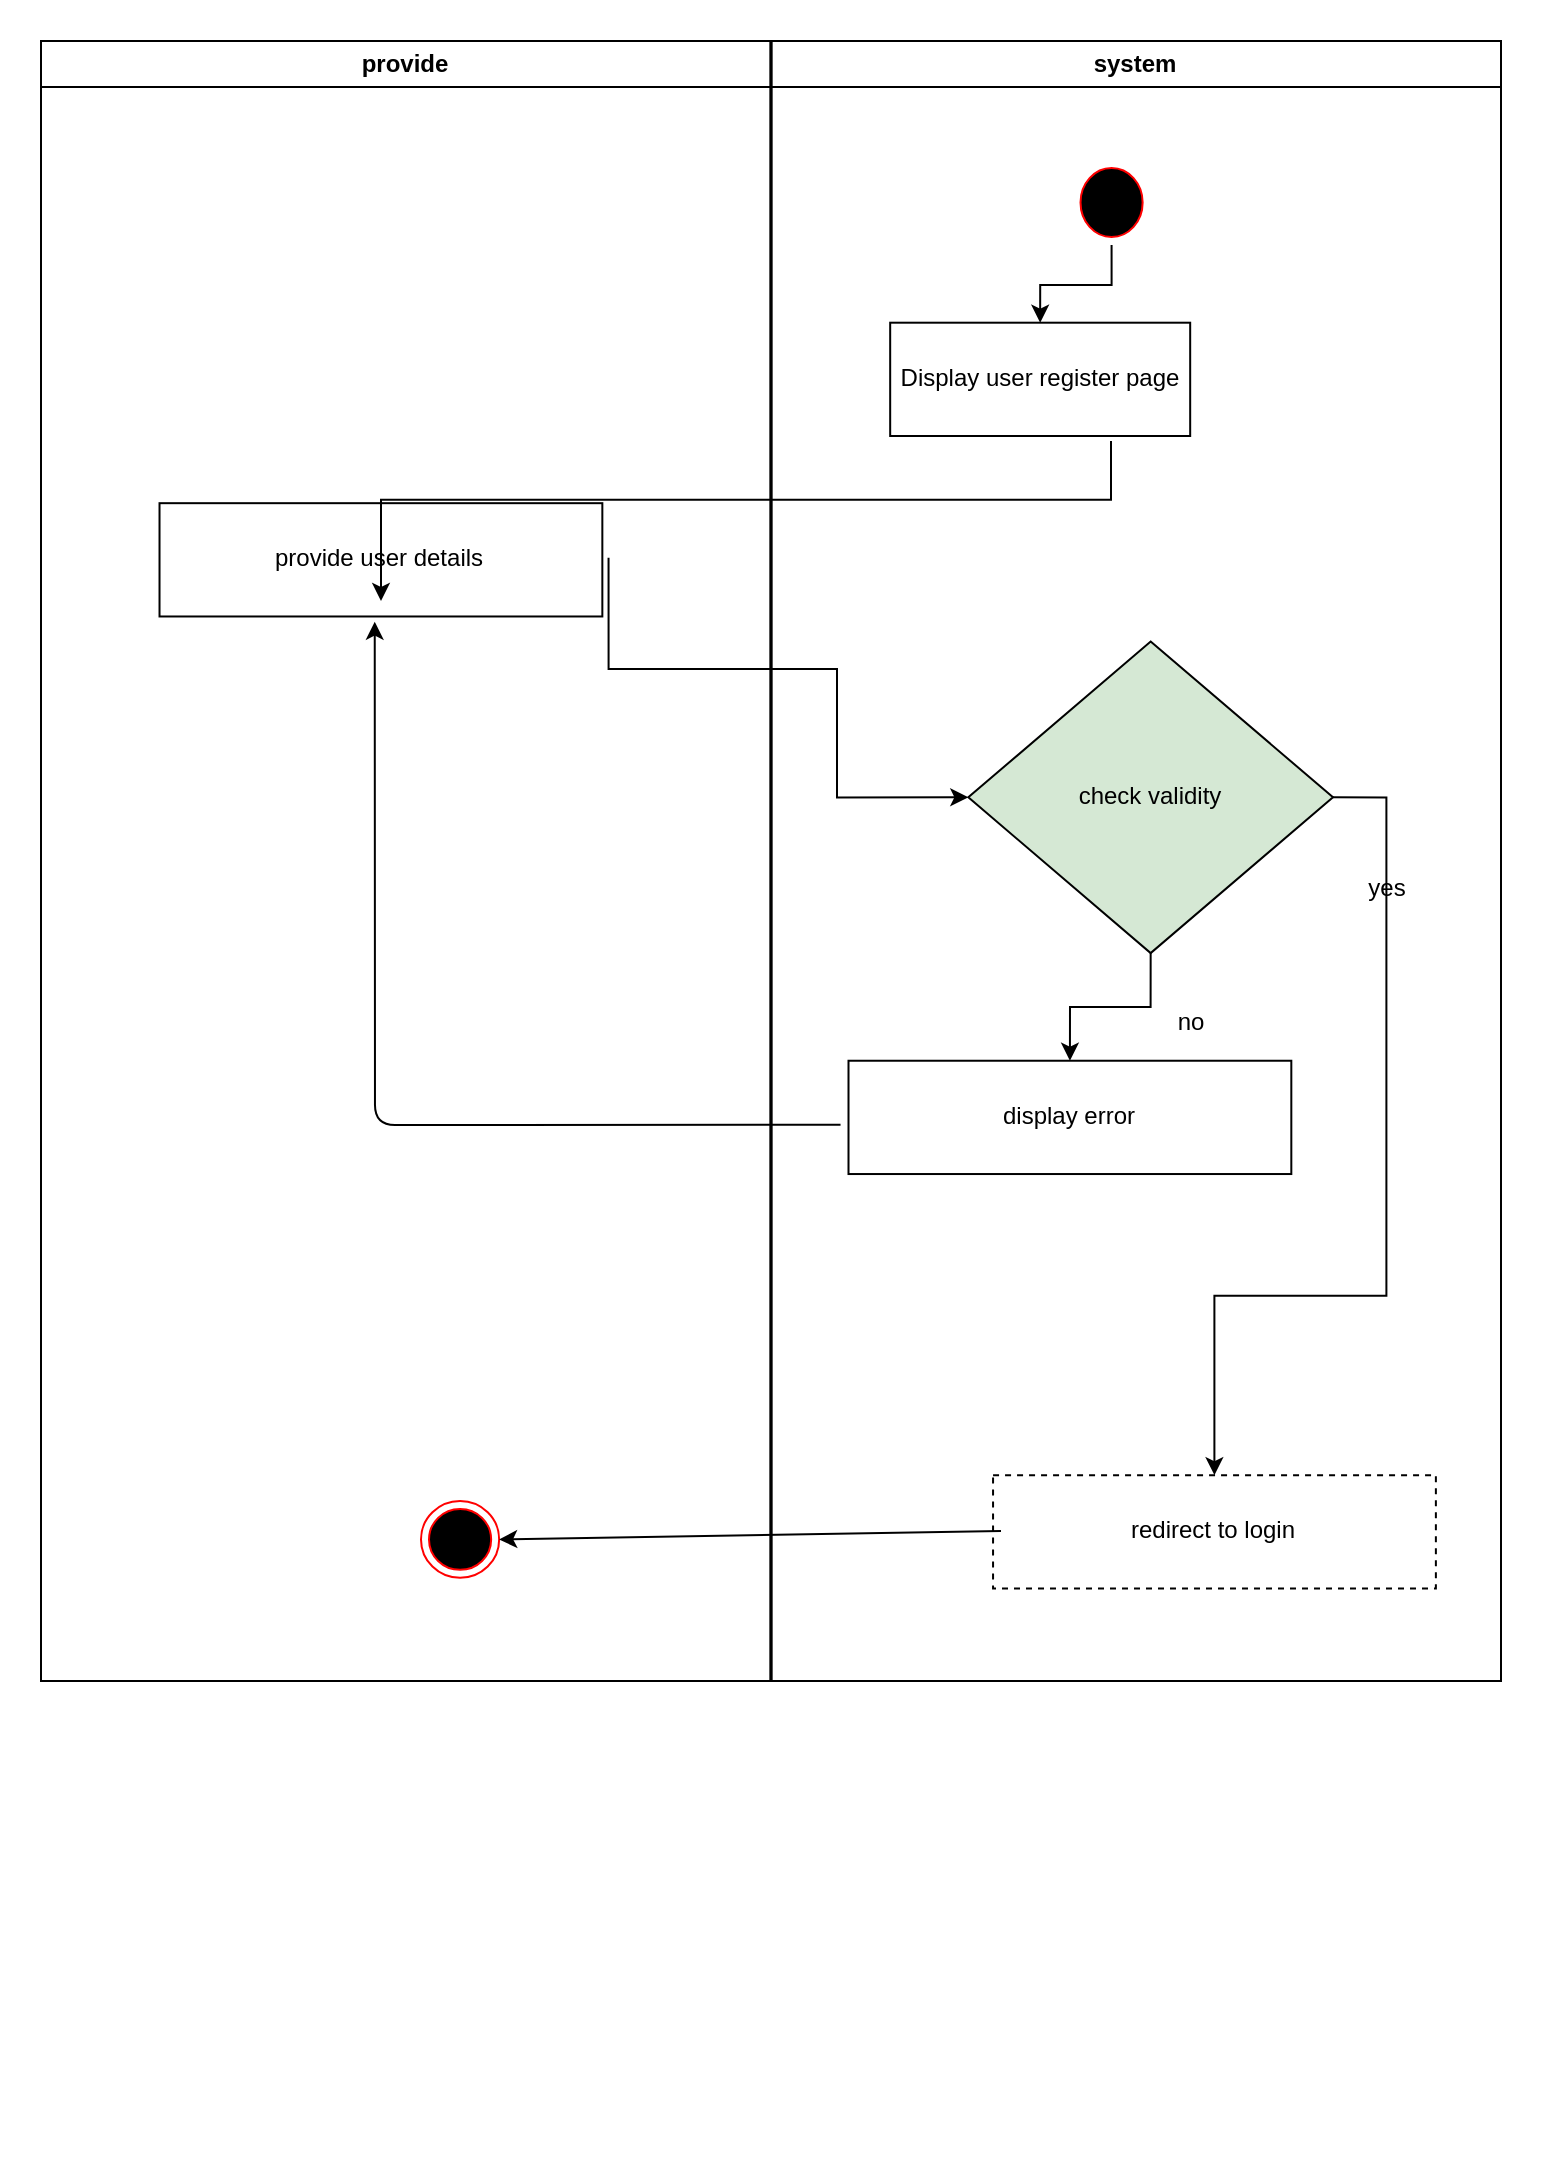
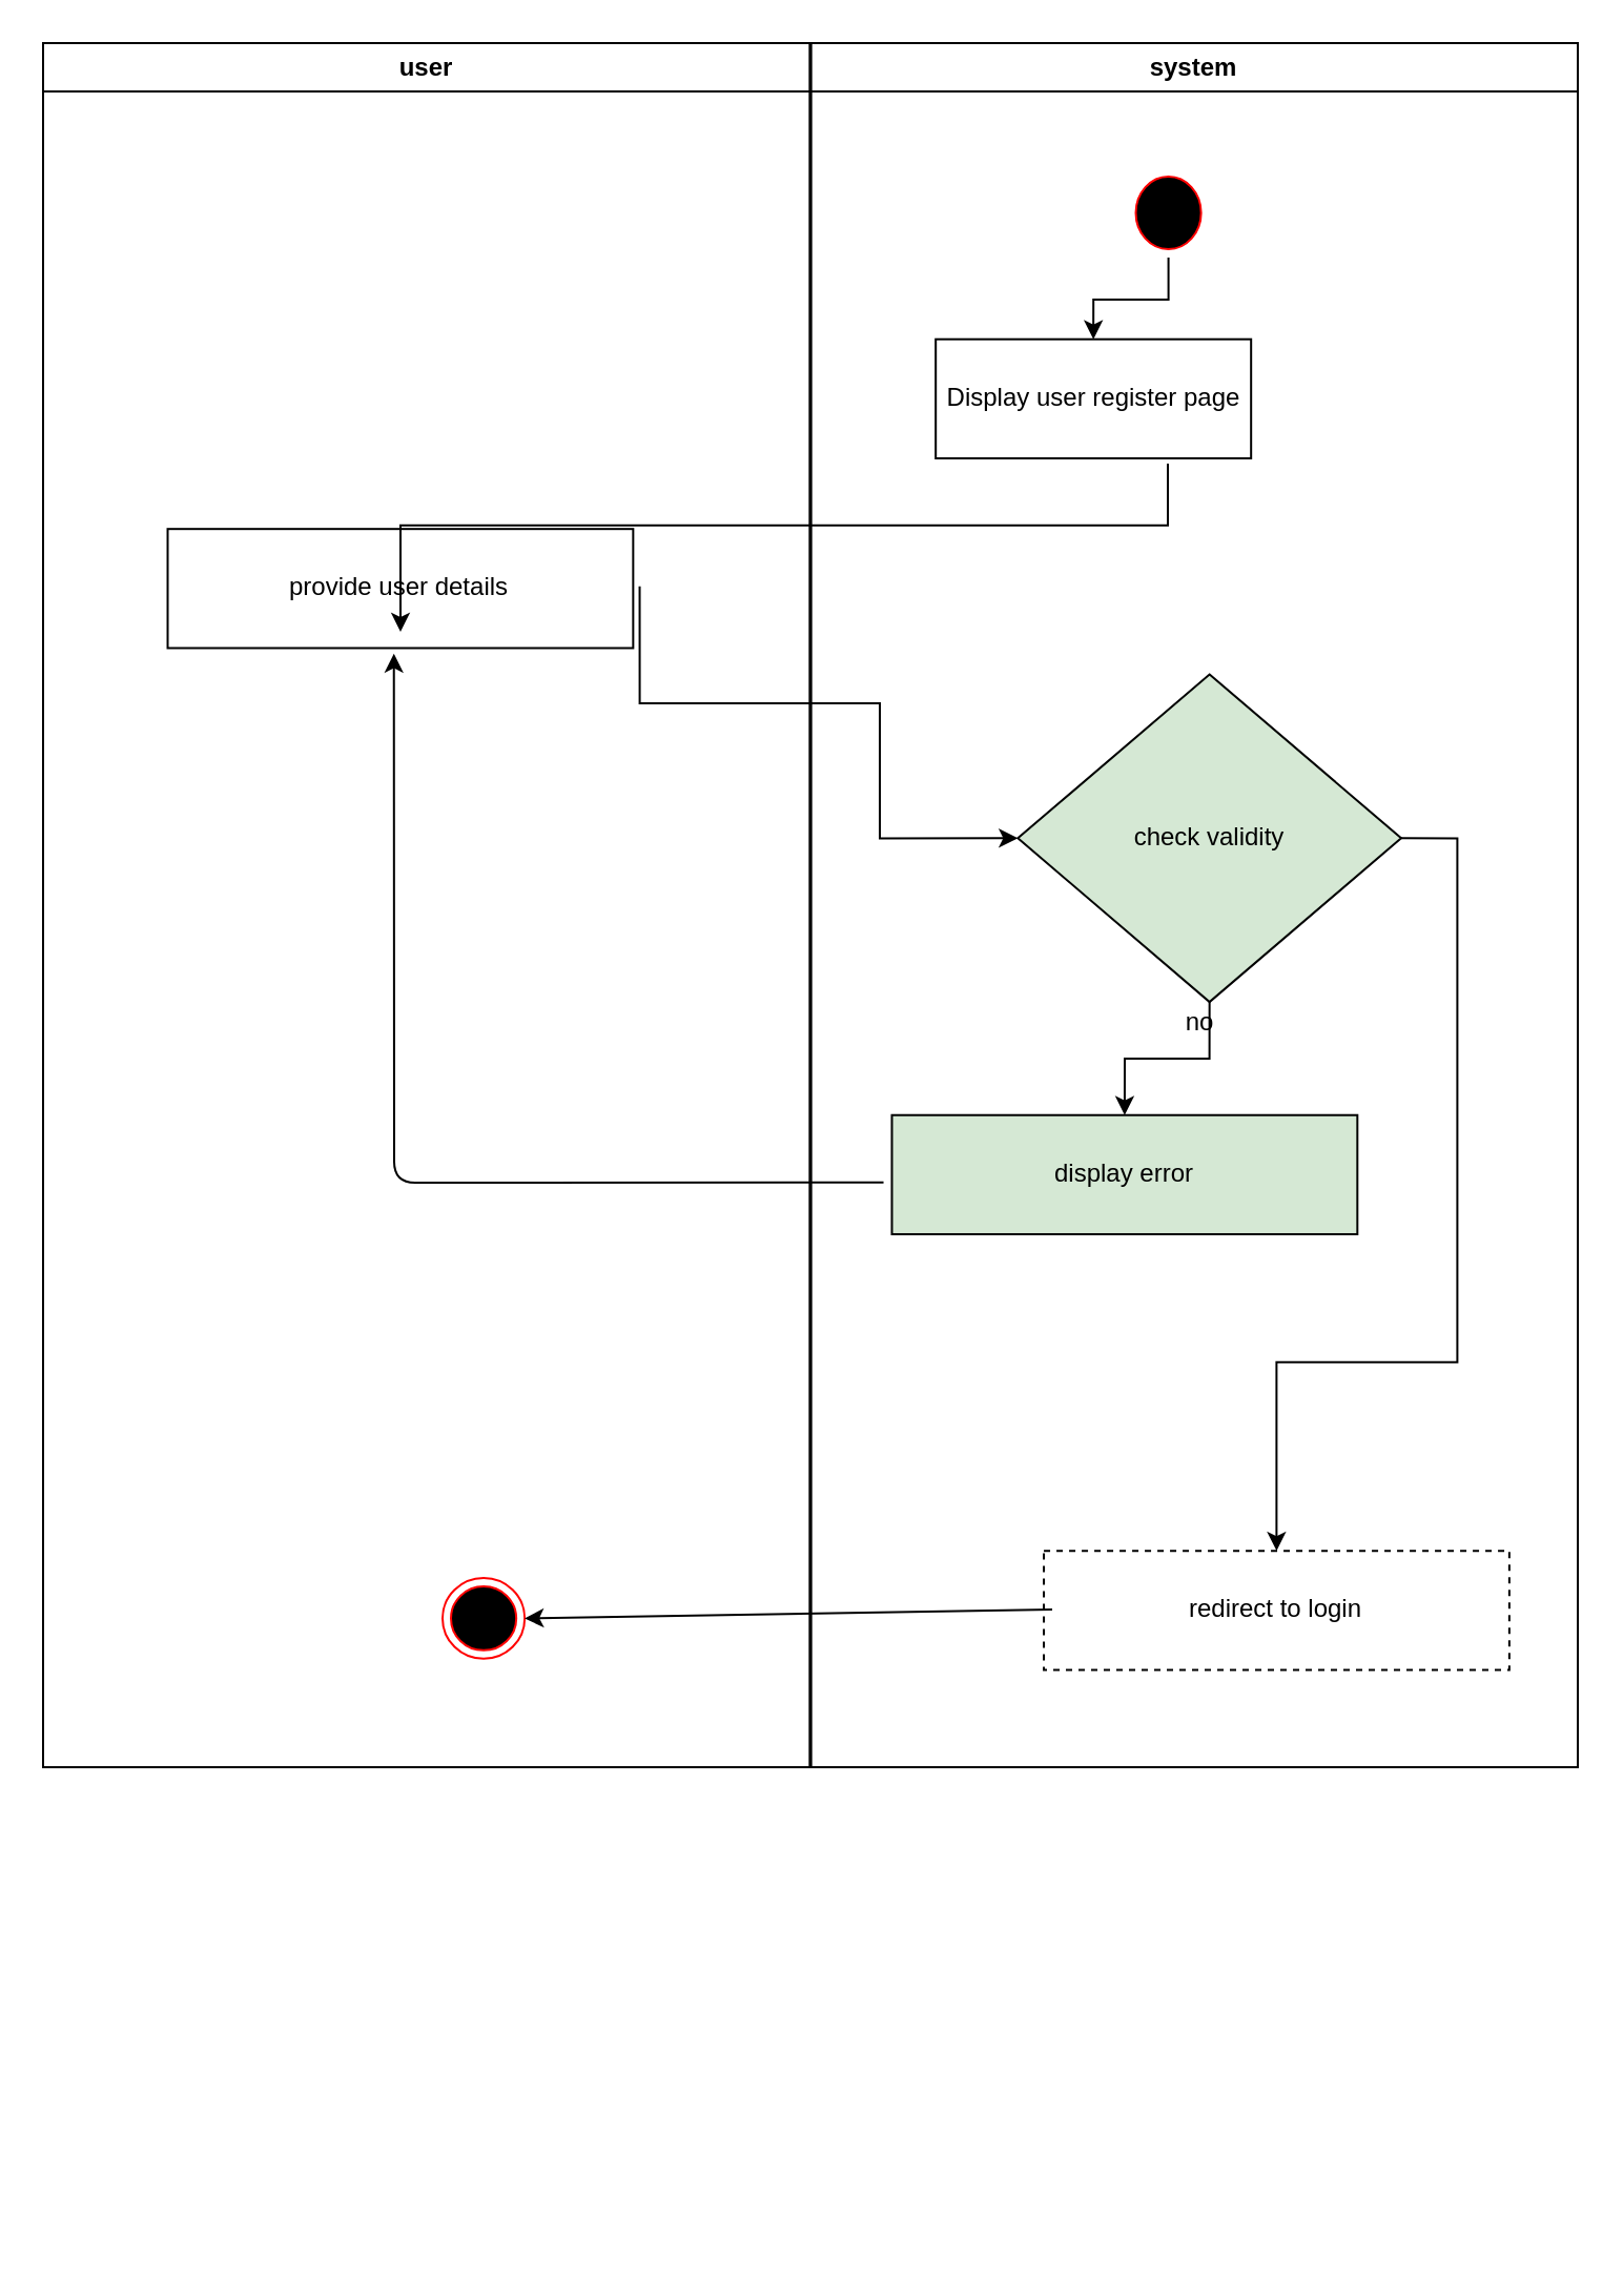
  <mxCell id="0" />
  <mxCell id="1" parent="0" />
  <mxCell id="2" value="" style="group" vertex="1" connectable="0" parent="1"><mxGeometry x="20" y="20" width="730" height="1050" as="geometry" /></mxCell>
- <mxCell id="3" value="provide" style="swimlane;whiteSpace=wrap" vertex="1" parent="2"><mxGeometry width="364.67" height="820" as="geometry" /></mxCell>
+ <mxCell id="3" value="user" style="swimlane;whiteSpace=wrap" vertex="1" parent="2"><mxGeometry width="364.67" height="820" as="geometry" /></mxCell>
  <mxCell id="4" value="provide user details" style="rounded=0;whiteSpace=wrap;html=1;" vertex="1" parent="3"><mxGeometry x="59.26" y="231.092" width="221.409" height="56.652" as="geometry" /></mxCell>
  <mxCell id="5" value="" style="ellipse;html=1;shape=endState;fillColor=#000000;strokeColor=#ff0000;" vertex="1" parent="3"><mxGeometry x="190.004" y="730.001" width="39.072" height="38.415" as="geometry" /></mxCell>
  <mxCell id="6" value="system" style="swimlane;whiteSpace=wrap" vertex="1" parent="2"><mxGeometry x="365.33" width="364.67" height="820" as="geometry" /></mxCell>
  <mxCell id="7" style="edgeStyle=orthogonalEdgeStyle;rounded=0;orthogonalLoop=1;jettySize=auto;html=1;entryX=0.5;entryY=0;entryDx=0;entryDy=0;" edge="1" parent="6" source="8" target="9"><mxGeometry relative="1" as="geometry" /></mxCell>
  <mxCell id="8" value="" style="ellipse;shape=startState;fillColor=#000000;strokeColor=#ff0000;" vertex="1" parent="6"><mxGeometry x="150.428" y="59.484" width="39.072" height="42.489" as="geometry" /></mxCell>
  <mxCell id="9" value="Display user register page" style="rounded=0;whiteSpace=wrap;html=1;" vertex="1" parent="6"><mxGeometry x="59.26" y="140.852" width="150" height="56.652" as="geometry" /></mxCell>
  <mxCell id="10" style="edgeStyle=orthogonalEdgeStyle;rounded=0;orthogonalLoop=1;jettySize=auto;html=1;exitX=1;exitY=0.5;exitDx=0;exitDy=0;" edge="1" parent="6" source="12" target="13"><mxGeometry relative="1" as="geometry"><Array as="points"><mxPoint x="307.368" y="377.744" /><mxPoint x="307.368" y="627.439" /><mxPoint x="221.409" y="627.439" /></Array></mxGeometry></mxCell>
  <mxCell id="11" style="edgeStyle=orthogonalEdgeStyle;rounded=0;orthogonalLoop=1;jettySize=auto;html=1;exitX=0.5;exitY=1;exitDx=0;exitDy=0;entryX=0.5;entryY=0;entryDx=0;entryDy=0;" edge="1" parent="6" source="12" target="15"><mxGeometry relative="1" as="geometry" /></mxCell>
  <mxCell id="12" value="check validity" style="rhombus;whiteSpace=wrap;html=1;fillColor=#d5e8d4;" vertex="1" parent="6"><mxGeometry x="98.332" y="300.255" width="182.337" height="155.793" as="geometry" /></mxCell>
  <mxCell id="13" value="redirect to login" style="rounded=0;whiteSpace=wrap;html=1;dashed=1;" vertex="1" parent="6"><mxGeometry x="110.705" y="717.075" width="221.409" height="56.652" as="geometry" /></mxCell>
- <mxCell id="14" value="yes" style="text;html=1;align=center;verticalAlign=middle;resizable=0;points=[];autosize=1;" vertex="1" parent="6"><mxGeometry x="293.042" y="413.559" width="30" height="20" as="geometry" /></mxCell>
- <mxCell id="15" value="display error" style="rounded=0;whiteSpace=wrap;html=1;" vertex="1" parent="6"><mxGeometry x="38.421" y="509.867" width="221.409" height="56.652" as="geometry" /></mxCell>
- <mxCell id="16" value="no" style="text;html=1;align=center;verticalAlign=middle;resizable=0;points=[];autosize=1;" vertex="1" parent="6"><mxGeometry x="194.964" y="481.048" width="30" height="20" as="geometry" /></mxCell>
+ <mxCell id="15" value="display error" style="rounded=0;whiteSpace=wrap;html=1;fillColor=#d5e8d4;" vertex="1" parent="6"><mxGeometry x="38.421" y="509.867" width="221.409" height="56.652" as="geometry" /></mxCell>
+ <mxCell id="16" value="no" style="text;html=1;align=center;verticalAlign=middle;resizable=0;points=[];autosize=1;" vertex="1" parent="6"><mxGeometry x="169.964" y="456.048" width="30" height="20" as="geometry" /></mxCell>
  <mxCell id="17" style="edgeStyle=orthogonalEdgeStyle;rounded=0;orthogonalLoop=1;jettySize=auto;html=1;" edge="1" parent="2"><mxGeometry relative="1" as="geometry"><Array as="points"><mxPoint x="535.941" y="229.44" /><mxPoint x="169.964" y="229.44" /></Array><mxPoint x="535" y="200" as="sourcePoint" /><mxPoint x="170" y="280" as="targetPoint" /></mxGeometry></mxCell>
  <mxCell id="18" style="edgeStyle=orthogonalEdgeStyle;rounded=0;orthogonalLoop=1;jettySize=auto;html=1;entryX=0;entryY=0.5;entryDx=0;entryDy=0;exitX=1.014;exitY=0.482;exitDx=0;exitDy=0;exitPerimeter=0;" edge="1" parent="2" source="4" target="12"><mxGeometry relative="1" as="geometry"><Array as="points"><mxPoint x="284" y="314" /><mxPoint x="398" y="314" /><mxPoint x="398" y="378" /></Array></mxGeometry></mxCell>
  <mxCell id="19" style="edgeStyle=none;html=1;entryX=0.486;entryY=1.046;entryDx=0;entryDy=0;entryPerimeter=0;exitX=-0.018;exitY=0.564;exitDx=0;exitDy=0;exitPerimeter=0;" edge="1" parent="2" source="15" target="4"><mxGeometry relative="1" as="geometry"><Array as="points"><mxPoint x="167" y="542" /></Array></mxGeometry></mxCell>
  <mxCell id="20" style="edgeStyle=none;html=1;entryX=1;entryY=0.5;entryDx=0;entryDy=0;" edge="1" parent="2" target="5"><mxGeometry relative="1" as="geometry"><mxPoint x="480" y="745" as="sourcePoint" /></mxGeometry></mxCell>
